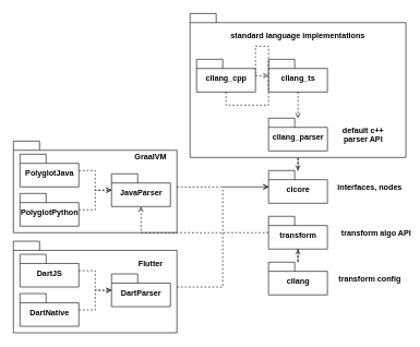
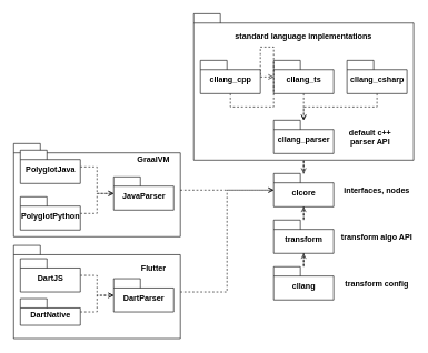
  <mxCell id="0" />
  <mxCell id="1" parent="0" />
  <mxCell id="2" value="" style="shape=folder;fontStyle=1;spacingTop=10;tabWidth=40;tabHeight=14;tabPosition=left;html=1;" vertex="1" parent="1"><mxGeometry x="20" y="215" width="250" height="140" as="geometry" /></mxCell>
  <mxCell id="3" style="edgeStyle=orthogonalEdgeStyle;rounded=0;orthogonalLoop=1;jettySize=auto;html=1;dashed=1;endArrow=open;endFill=0;" edge="1" parent="1" source="4" target="5"><mxGeometry relative="1" as="geometry" /></mxCell>
  <mxCell id="4" value="" style="shape=folder;fontStyle=1;spacingTop=10;tabWidth=40;tabHeight=14;tabPosition=left;html=1;" vertex="1" parent="1"><mxGeometry x="290" y="20" width="330" height="220" as="geometry" /></mxCell>
  <mxCell id="5" value="clcore" style="shape=folder;fontStyle=1;spacingTop=10;tabWidth=40;tabHeight=14;tabPosition=left;html=1;" vertex="1" parent="1"><mxGeometry x="410" y="260" width="90" height="50" as="geometry" /></mxCell>
  <mxCell id="6" value="interfaces, nodes" style="text;align=center;fontStyle=1;verticalAlign=middle;spacingLeft=3;spacingRight=3;strokeColor=none;rotatable=0;points=[[0,0.5],[1,0.5]];portConstraint=eastwest;" vertex="1" parent="1"><mxGeometry x="510" y="272" width="110" height="26" as="geometry" /></mxCell>
  <mxCell id="7" value="cllang_parser" style="shape=folder;fontStyle=1;spacingTop=10;tabWidth=40;tabHeight=14;tabPosition=left;html=1;" vertex="1" parent="1"><mxGeometry x="410" y="180" width="90" height="50" as="geometry" /></mxCell>
  <mxCell id="8" value="default c++&#10;parser API" style="text;align=center;fontStyle=1;verticalAlign=middle;spacingLeft=3;spacingRight=3;strokeColor=none;rotatable=0;points=[[0,0.5],[1,0.5]];portConstraint=eastwest;" vertex="1" parent="1"><mxGeometry x="510" y="192" width="90" height="26" as="geometry" /></mxCell>
  <mxCell id="9" style="edgeStyle=orthogonalEdgeStyle;rounded=0;orthogonalLoop=1;jettySize=auto;html=1;dashed=1;endArrow=open;endFill=0;" edge="1" parent="1" source="10" target="7"><mxGeometry relative="1" as="geometry" /></mxCell>
  <mxCell id="10" value="cllang_ts" style="shape=folder;fontStyle=1;spacingTop=10;tabWidth=40;tabHeight=14;tabPosition=left;html=1;" vertex="1" parent="1"><mxGeometry x="410" y="90" width="90" height="50" as="geometry" /></mxCell>
  <mxCell id="11" style="edgeStyle=orthogonalEdgeStyle;rounded=0;orthogonalLoop=1;jettySize=auto;html=1;dashed=1;endArrow=open;endFill=0;exitX=0.5;exitY=1;exitDx=0;exitDy=0;exitPerimeter=0;" edge="1" parent="1" source="12" target="10"><mxGeometry relative="1" as="geometry" /></mxCell>
  <mxCell id="12" value="cllang_cpp" style="shape=folder;fontStyle=1;spacingTop=10;tabWidth=40;tabHeight=14;tabPosition=left;html=1;" vertex="1" parent="1"><mxGeometry x="300" y="90" width="90" height="50" as="geometry" /></mxCell>
+ <mxCell id="13" style="edgeStyle=orthogonalEdgeStyle;rounded=0;orthogonalLoop=1;jettySize=auto;html=1;dashed=1;endArrow=open;endFill=0;exitX=0.5;exitY=1;exitDx=0;exitDy=0;exitPerimeter=0;" edge="1" parent="1" source="14" target="7"><mxGeometry relative="1" as="geometry" /></mxCell>
+ <mxCell id="14" value="cllang_csharp" style="shape=folder;fontStyle=1;spacingTop=10;tabWidth=40;tabHeight=14;tabPosition=left;html=1;" vertex="1" parent="1"><mxGeometry x="520" y="90" width="90" height="50" as="geometry" /></mxCell>
  <mxCell id="15" value="standard language implementations" style="text;align=center;fontStyle=1;verticalAlign=middle;spacingLeft=3;spacingRight=3;strokeColor=none;rotatable=0;points=[[0,0.5],[1,0.5]];portConstraint=eastwest;" vertex="1" parent="1"><mxGeometry x="350" y="40" width="210" height="26" as="geometry" /></mxCell>
- <mxCell id="16" style="edgeStyle=orthogonalEdgeStyle;rounded=0;orthogonalLoop=1;jettySize=auto;html=1;dashed=1;endArrow=open;endFill=0;" edge="1" parent="1" source="17" target="22"><mxGeometry relative="1" as="geometry" /></mxCell>
+ <mxCell id="16" style="edgeStyle=orthogonalEdgeStyle;rounded=0;orthogonalLoop=1;jettySize=auto;html=1;dashed=1;endArrow=open;endFill=0;" edge="1" parent="1" source="17" target="5"><mxGeometry relative="1" as="geometry" /></mxCell>
  <mxCell id="17" value="transform" style="shape=folder;fontStyle=1;spacingTop=10;tabWidth=40;tabHeight=14;tabPosition=left;html=1;" vertex="1" parent="1"><mxGeometry x="410" y="330" width="90" height="50" as="geometry" /></mxCell>
- <mxCell id="18" value="transform algo API" style="text;align=center;fontStyle=1;verticalAlign=middle;spacingLeft=3;spacingRight=3;strokeColor=none;rotatable=0;points=[[0,0.5],[1,0.5]];portConstraint=eastwest;" vertex="1" parent="1"><mxGeometry x="520" y="342" width="110" height="26" as="geometry" /></mxCell>
+ <mxCell id="18" value="transform algo API" style="text;align=center;fontStyle=1;verticalAlign=middle;spacingLeft=3;spacingRight=3;strokeColor=none;rotatable=0;points=[[0,0.5],[1,0.5]];portConstraint=eastwest;" vertex="1" parent="1"><mxGeometry x="510" y="342" width="110" height="26" as="geometry" /></mxCell>
  <mxCell id="19" style="edgeStyle=orthogonalEdgeStyle;rounded=0;orthogonalLoop=1;jettySize=auto;html=1;dashed=1;endArrow=open;endFill=0;" edge="1" parent="1" source="20" target="17"><mxGeometry relative="1" as="geometry" /></mxCell>
  <mxCell id="20" value="cllang" style="shape=folder;fontStyle=1;spacingTop=10;tabWidth=40;tabHeight=14;tabPosition=left;html=1;" vertex="1" parent="1"><mxGeometry x="410" y="400" width="90" height="50" as="geometry" /></mxCell>
  <mxCell id="21" value="transform config" style="text;align=center;fontStyle=1;verticalAlign=middle;spacingLeft=3;spacingRight=3;strokeColor=none;rotatable=0;points=[[0,0.5],[1,0.5]];portConstraint=eastwest;" vertex="1" parent="1"><mxGeometry x="510" y="412" width="110" height="26" as="geometry" /></mxCell>
  <mxCell id="22" value="JavaParser" style="shape=folder;fontStyle=1;spacingTop=10;tabWidth=40;tabHeight=14;tabPosition=left;html=1;" vertex="1" parent="1"><mxGeometry x="170" y="265" width="90" height="50" as="geometry" /></mxCell>
  <mxCell id="23" style="edgeStyle=orthogonalEdgeStyle;rounded=0;orthogonalLoop=1;jettySize=auto;html=1;dashed=1;endArrow=open;endFill=0;" edge="1" parent="1" source="2" target="5"><mxGeometry relative="1" as="geometry" /></mxCell>
  <mxCell id="24" style="edgeStyle=orthogonalEdgeStyle;rounded=0;orthogonalLoop=1;jettySize=auto;html=1;dashed=1;endArrow=open;endFill=0;" edge="1" parent="1" source="25" target="22"><mxGeometry relative="1" as="geometry" /></mxCell>
- <mxCell id="25" value="PolyglotJava" style="shape=folder;fontStyle=1;spacingTop=10;tabWidth=40;tabHeight=14;tabPosition=left;html=1;" vertex="1" parent="1"><mxGeometry x="30" y="235" width="90" height="50" as="geometry" /></mxCell>
+ <mxCell id="25" value="PolyglotJava" style="shape=folder;fontStyle=1;spacingTop=10;tabWidth=40;tabHeight=14;tabPosition=left;html=1;" vertex="1" parent="1"><mxGeometry x="30" y="225" width="90" height="50" as="geometry" /></mxCell>
  <mxCell id="26" value="GraalVM" style="text;align=center;fontStyle=1;verticalAlign=middle;spacingLeft=3;spacingRight=3;strokeColor=none;rotatable=0;points=[[0,0.5],[1,0.5]];portConstraint=eastwest;" vertex="1" parent="1"><mxGeometry x="200" y="225" width="60" height="26" as="geometry" /></mxCell>
  <mxCell id="27" style="edgeStyle=orthogonalEdgeStyle;rounded=0;orthogonalLoop=1;jettySize=auto;html=1;dashed=1;endArrow=open;endFill=0;" edge="1" parent="1" source="28" target="22"><mxGeometry relative="1" as="geometry" /></mxCell>
  <mxCell id="28" value="PolyglotPython" style="shape=folder;fontStyle=1;spacingTop=10;tabWidth=40;tabHeight=14;tabPosition=left;html=1;" vertex="1" parent="1"><mxGeometry x="30" y="295" width="90" height="50" as="geometry" /></mxCell>
  <mxCell id="29" style="edgeStyle=orthogonalEdgeStyle;rounded=0;orthogonalLoop=1;jettySize=auto;html=1;dashed=1;endArrow=open;endFill=0;" edge="1" parent="1" source="30" target="5"><mxGeometry relative="1" as="geometry"><Array as="points"><mxPoint x="340" y="438" /><mxPoint x="340" y="285" /></Array></mxGeometry></mxCell>
  <mxCell id="30" value="" style="shape=folder;fontStyle=1;spacingTop=10;tabWidth=40;tabHeight=14;tabPosition=left;html=1;" vertex="1" parent="1"><mxGeometry x="20" y="368" width="250" height="140" as="geometry" /></mxCell>
  <mxCell id="31" value="DartParser" style="shape=folder;fontStyle=1;spacingTop=10;tabWidth=40;tabHeight=14;tabPosition=left;html=1;" vertex="1" parent="1"><mxGeometry x="170" y="418" width="90" height="50" as="geometry" /></mxCell>
  <mxCell id="32" style="edgeStyle=orthogonalEdgeStyle;rounded=0;orthogonalLoop=1;jettySize=auto;html=1;dashed=1;endArrow=open;endFill=0;" edge="1" parent="1" source="33" target="31"><mxGeometry relative="1" as="geometry" /></mxCell>
  <mxCell id="33" value="DartJS" style="shape=folder;fontStyle=1;spacingTop=10;tabWidth=40;tabHeight=14;tabPosition=left;html=1;" vertex="1" parent="1"><mxGeometry x="30" y="388" width="90" height="50" as="geometry" /></mxCell>
  <mxCell id="34" value="Flutter" style="text;align=center;fontStyle=1;verticalAlign=middle;spacingLeft=3;spacingRight=3;strokeColor=none;rotatable=0;points=[[0,0.5],[1,0.5]];portConstraint=eastwest;" vertex="1" parent="1"><mxGeometry x="200" y="388" width="60" height="26" as="geometry" /></mxCell>
  <mxCell id="35" style="edgeStyle=orthogonalEdgeStyle;rounded=0;orthogonalLoop=1;jettySize=auto;html=1;dashed=1;endArrow=open;endFill=0;" edge="1" parent="1" source="36" target="31"><mxGeometry relative="1" as="geometry" /></mxCell>
- <mxCell id="36" value="DartNative" style="shape=folder;fontStyle=1;spacingTop=10;tabWidth=40;tabHeight=14;tabPosition=left;html=1;" vertex="1" parent="1"><mxGeometry x="30" y="448" width="90" height="50" as="geometry" /></mxCell>
+ <mxCell id="36" value="DartNative" style="shape=folder;fontStyle=1;spacingTop=10;tabWidth=40;tabHeight=14;tabPosition=left;html=1;" vertex="1" parent="1"><mxGeometry x="30" y="448" width="90" height="40" as="geometry" /></mxCell>
